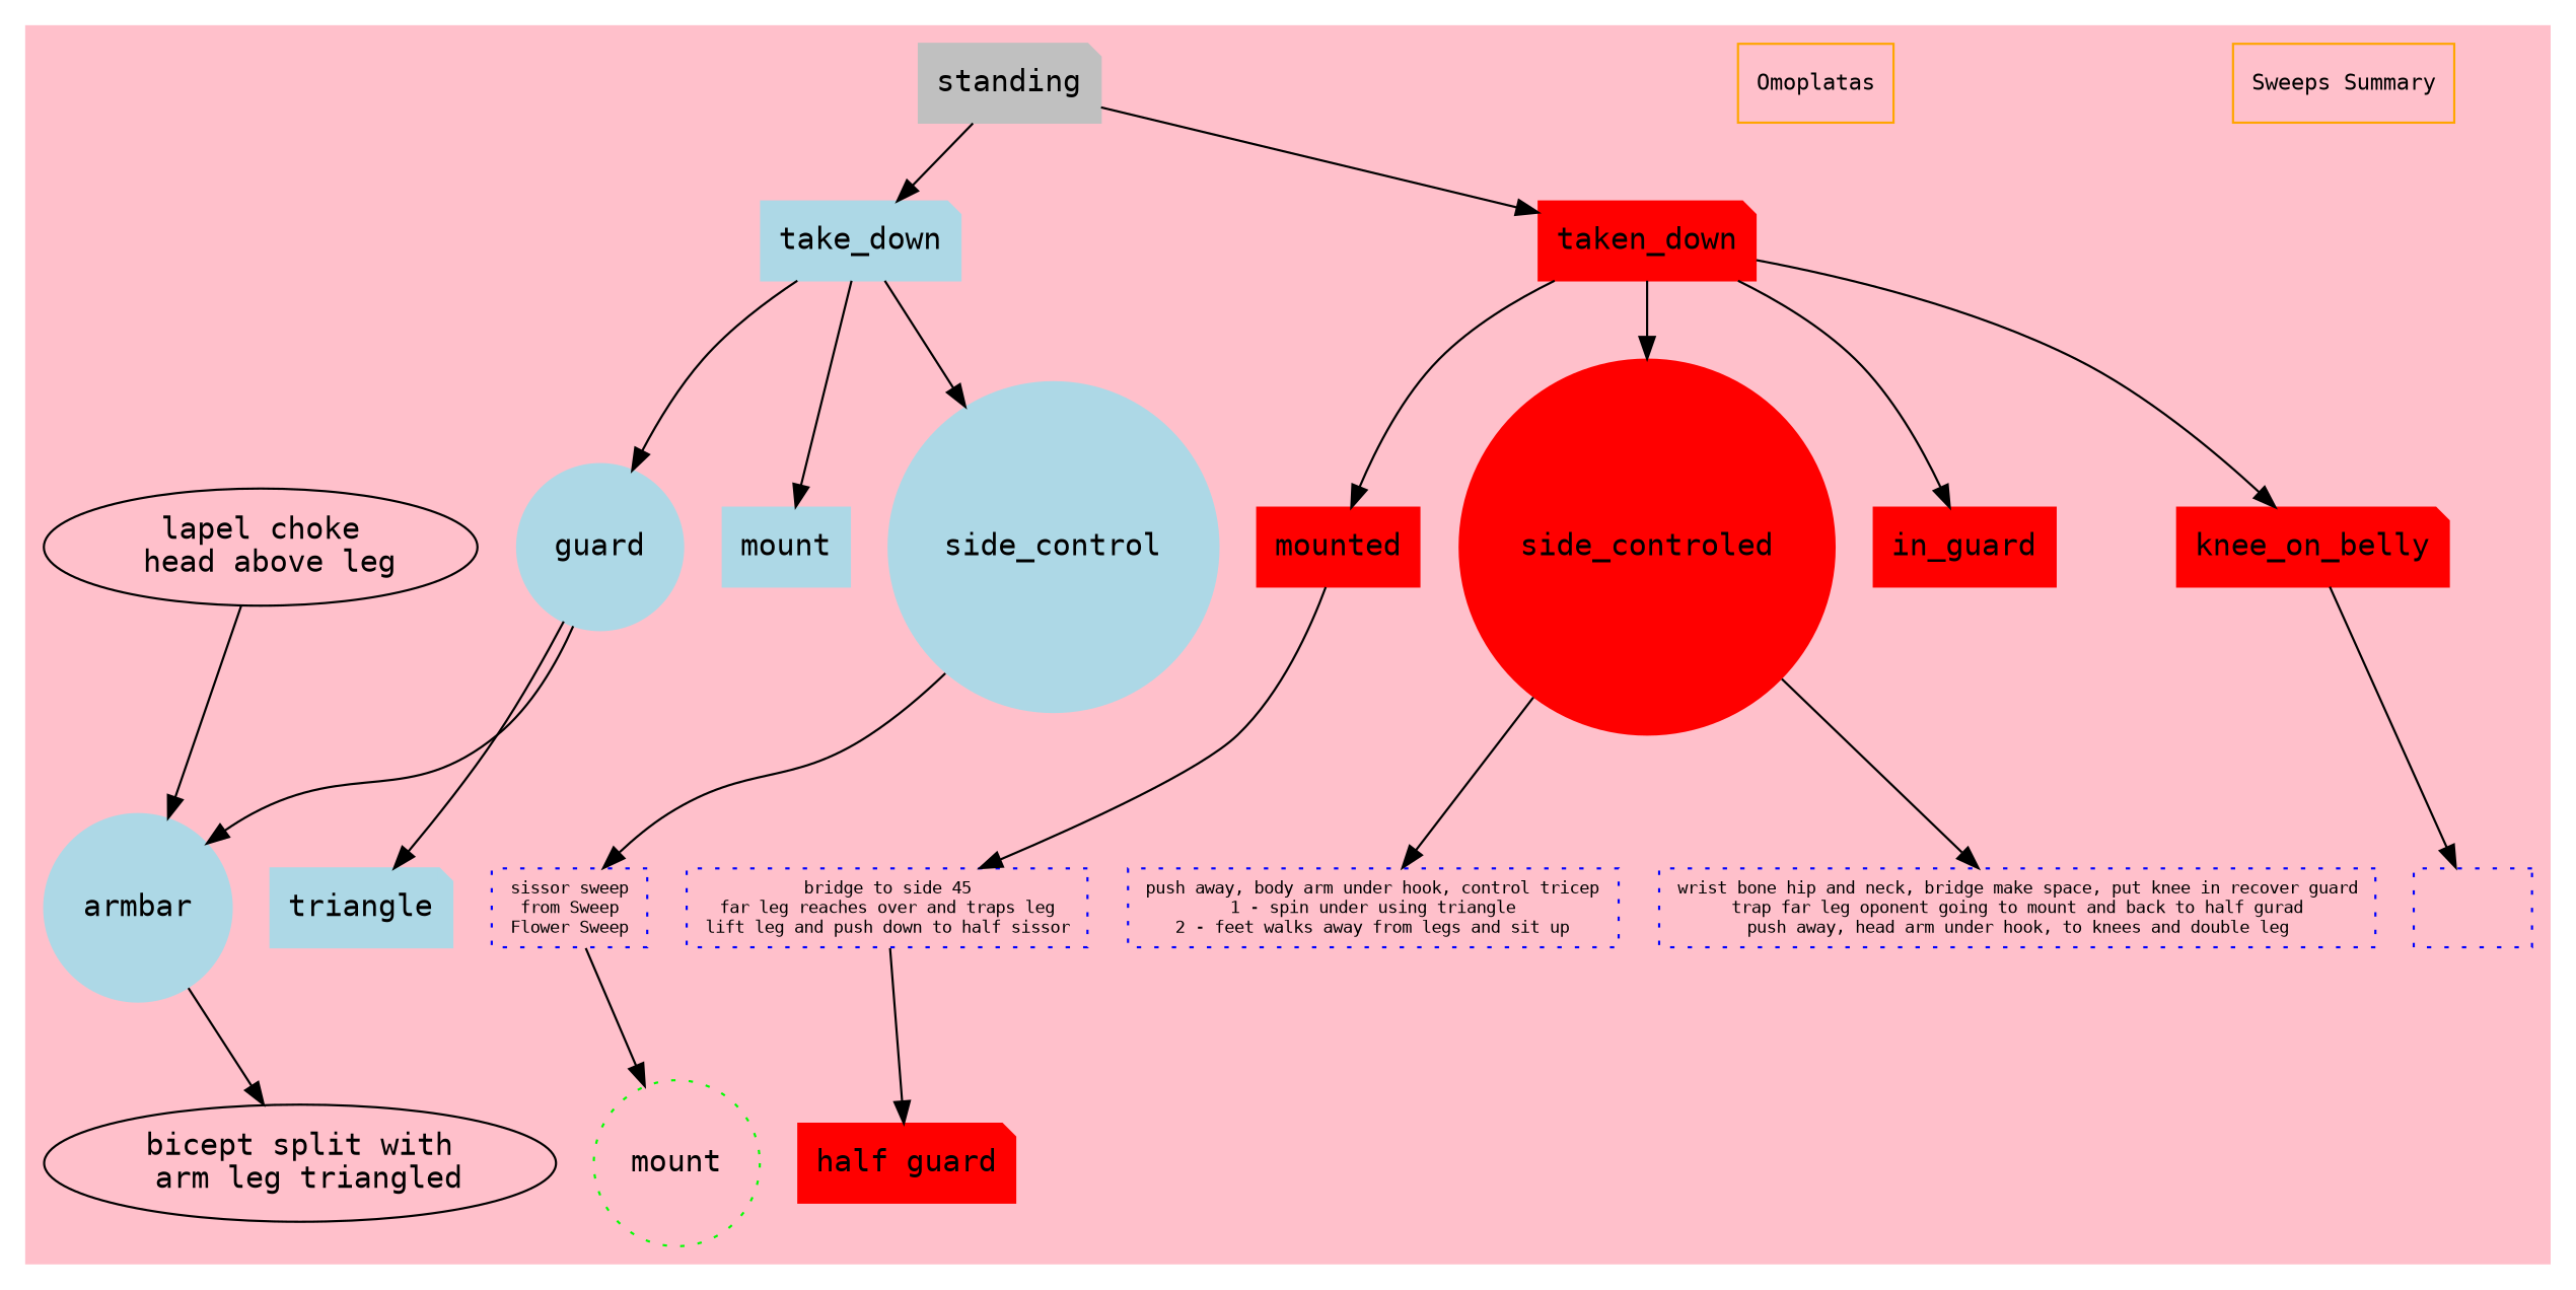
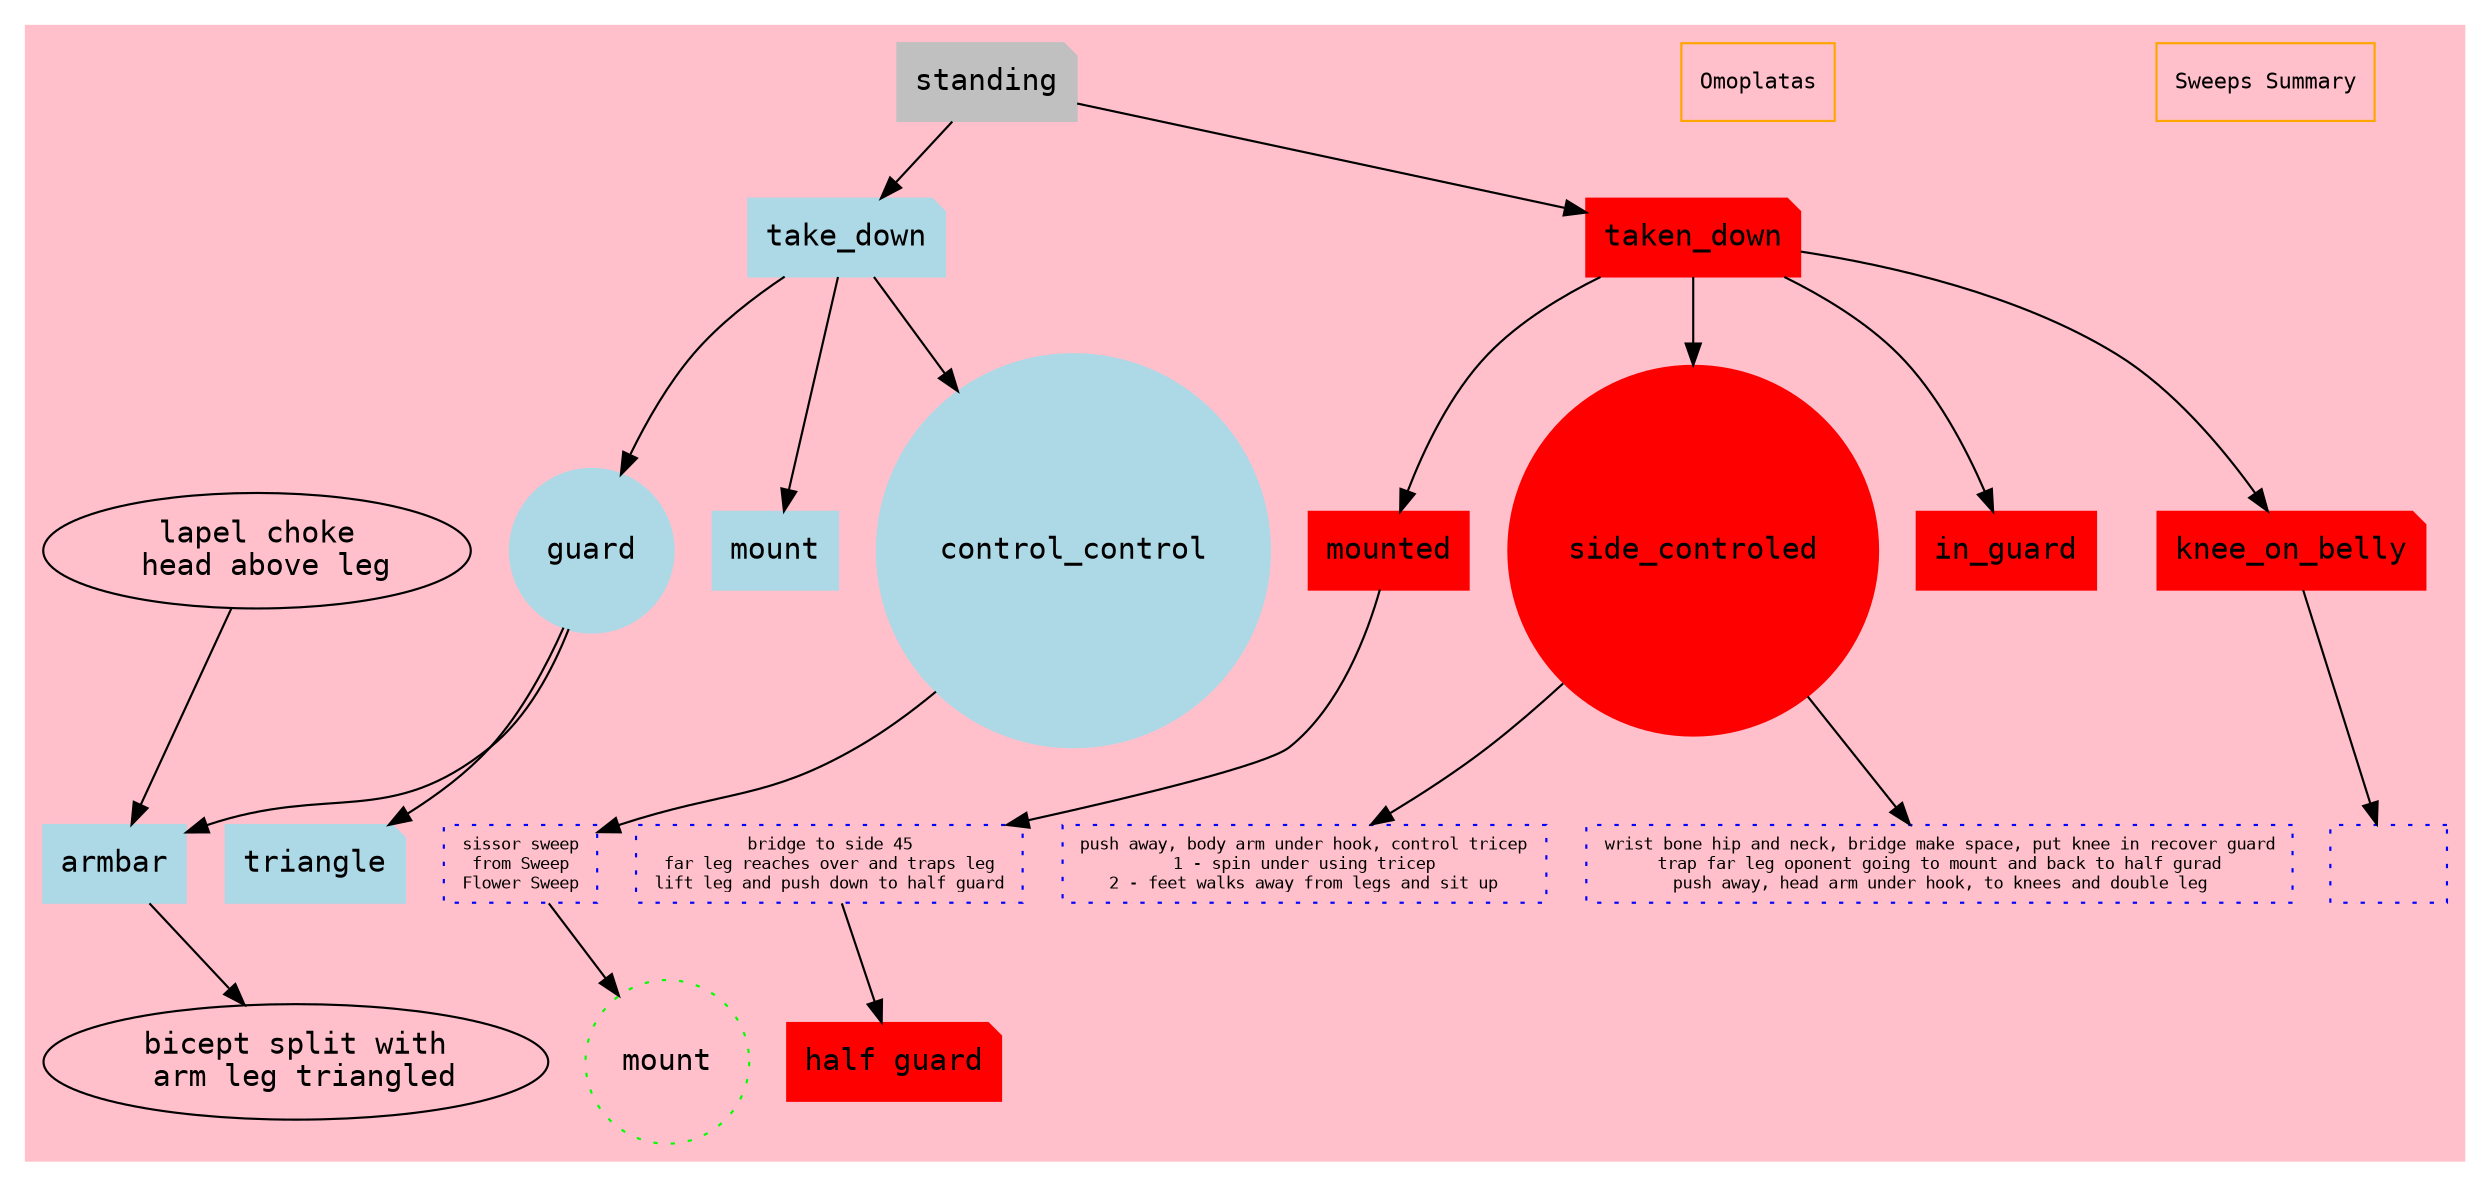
  digraph {
    fontname="DejaVu Sans Mono"
    node [color=lightblue fontname="DejaVu Sans Mono" shape=box style=filled]
    edge [fontname="DejaVu Sans Mono"]
    n1 [color=orange fontsize=10 label=< <table border="0" cellspacing="0" cellborder="0" cellpadding="0">             <tr><td>Sweeps Summary</td></tr>             </table> > style=""]
    n2 [color=orange fontsize=10 label=< <table border="0" cellspacing="0" cellborder="0" cellpadding="0">             <tr><td>Omoplatas</td></tr>             </table> > style=""]
    standing [color=gray shape=note]
    take_down [shape=note]
    taken_down [color=red shape=note]
    mount
-   side_control [shape=circle]
+   side_control [shape=circle label=control_control]
    guard [shape=circle]
    mounted [color=red]
    side_controled [color=red shape=circle]
    in_guard [color=red]
    knee_on_belly [color=red shape=note]
-   n13 [color=blue fontsize=8 label=< <table border="0" cellspacing="0" cellborder="0" cellpadding="0">             <tr><td>bridge to side 45</td></tr>             <tr><td>far leg reaches over and traps leg</td></tr>             <tr><td>lift leg and push down to half sissor</td></tr>             </table> > style=dotted]
+   n13 [color=blue fontsize=8 label=< <table border="0" cellspacing="0" cellborder="0" cellpadding="0">             <tr><td>bridge to side 45</td></tr>             <tr><td>far leg reaches over and traps leg</td></tr>             <tr><td>lift leg and push down to half guard</td></tr>             </table> > style=dotted]
    n14 [color=blue fontsize=8 label=< <table border="0" cellspacing="0" cellborder="0" cellpadding="0">             <tr><td>wrist bone hip and neck, bridge make space, put knee in recover guard</td></tr>             <tr><td>trap far leg oponent going to mount and back to half gurad</td></tr>             <tr><td>push away, head arm under hook, to knees and double leg</td></tr>             </table> > style=dotted]
-   n15 [color=blue fontsize=8 label=< <table border="0" cellspacing="0" cellborder="0" cellpadding="0">             <tr><td>push away, body arm under hook, control tricep</td></tr>             <tr><td>1 - spin under using triangle</td></tr>             <tr><td>2 - feet walks away from legs and sit up</td></tr>             </table> > style=dotted]
+   n15 [color=blue fontsize=8 label=< <table border="0" cellspacing="0" cellborder="0" cellpadding="0">             <tr><td>push away, body arm under hook, control tricep</td></tr>             <tr><td>1 - spin under using tricep</td></tr>             <tr><td>2 - feet walks away from legs and sit up</td></tr>             </table> > style=dotted]
    n16 [color=blue fontsize=8 label=< <table border="0" cellspacing="0" cellborder="0" cellpadding="0">             <tr><td></td></tr>             <tr><td></td></tr>             <tr><td></td></tr>             </table> > style=dotted]
    n17 [color=red label="half guard" shape=note]
    triangle [shape=note]
-   armbar [shape=circle]
+   armbar
    n20 [color=blue fontsize=8 label=< <table border="0" cellspacing="0" cellborder="0" cellpadding="0">             <tr><td>sissor sweep</td></tr>             <tr><td>from Sweep</td></tr>             <tr><td>Flower Sweep</td></tr>             </table> > style=dotted]
    n21 [label=<bicept split with<br/> arm leg triangled> color="" shape="" style=""]
    n22 [label=<lapel choke<br/> head above leg> color="" shape="" style=""]
    n23 [color=green label=mount shape=circle style=dotted]
    subgraph cluster_1 {
      color=pink
      style=filled
      n1
      n2
      standing
      take_down
      taken_down
      mount
      side_control
      guard
      mounted
      side_controled
      in_guard
      knee_on_belly
      n13
      n14
      n15
      n16
      n17
      triangle
      armbar
      n20
      n21
      n22
      n23
    }
    standing -> take_down
    standing -> taken_down
    take_down -> mount
    take_down -> side_control
    take_down -> guard
    taken_down -> mounted
    taken_down -> side_controled
    taken_down -> in_guard
    taken_down -> knee_on_belly
    side_control -> n20
    guard -> triangle
    guard -> armbar
    mounted -> n13
    side_controled -> n14
    side_controled -> n15
    knee_on_belly -> n16
    n13 -> n17
    armbar -> n21
    n20 -> n23
    n22 -> armbar
  }
